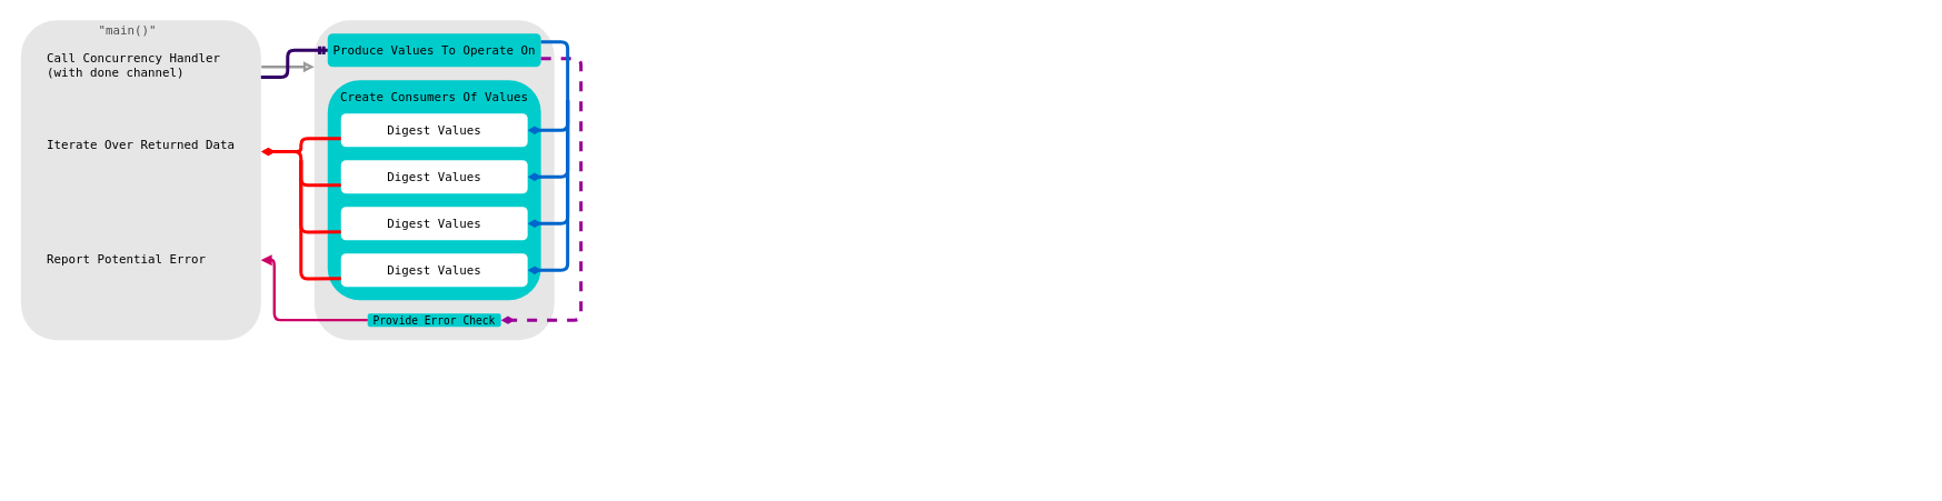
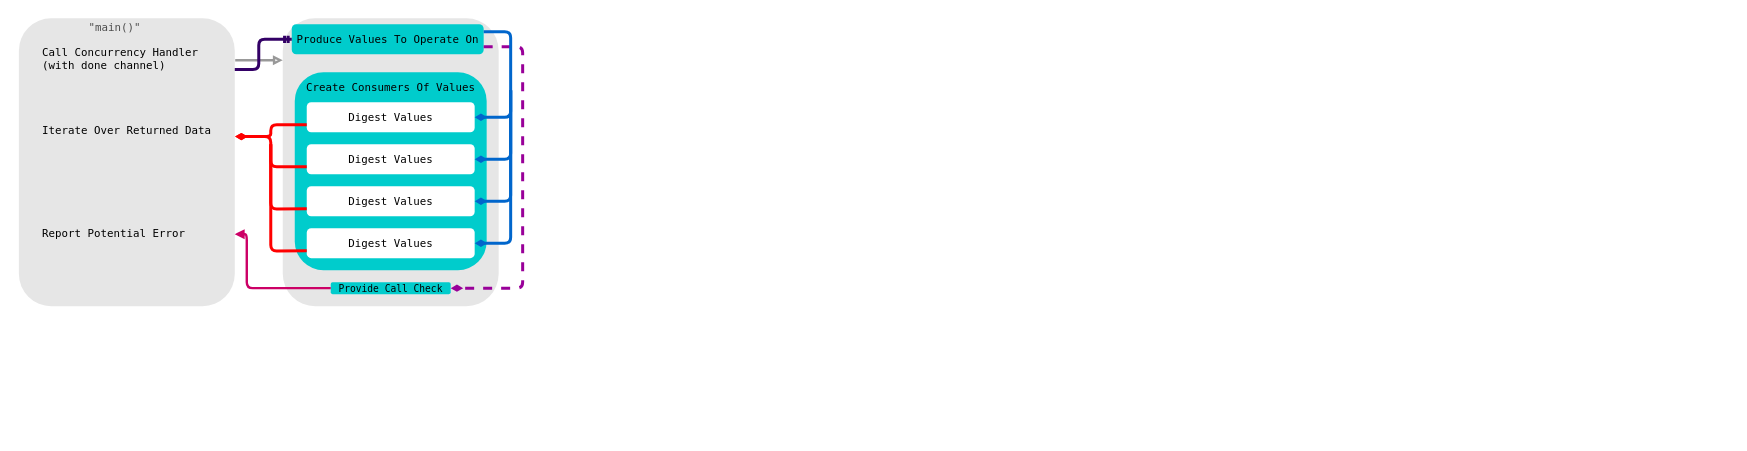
  <mxCell id="0" style=";html=1;" />
  <mxCell id="1" style=";html=1;" parent="0" />
  <mxCell id="2" value="" style="rounded=0;whiteSpace=wrap;html=1;fillColor=#FFFFFF;opacity=0;" vertex="1" parent="1"><mxGeometry x="20" y="20" width="860" height="500" as="geometry" /></mxCell>
  <mxCell id="3" value="&lt;div style=&quot;text-align: left ; font-size: 18px&quot;&gt;&lt;br&gt;&lt;/div&gt;" style="rounded=1;whiteSpace=wrap;html=1;labelBackgroundColor=none;fillColor=#E6E6E6;strokeColor=none;glass=0;shadow=0;strokeWidth=3;perimeterSpacing=0;comic=0;gradientColor=none;gradientDirection=north;fontFamily=Lucida Console, Monaco, monospace;" vertex="1" parent="1"><mxGeometry x="470" y="30" width="360" height="480" as="geometry" /></mxCell>
- <mxCell id="4" value="&lt;div style=&quot;text-align: left&quot;&gt;Produce Values To Operate On&lt;/div&gt;" style="rounded=1;fillColor=#00CCCC;strokeColor=none;shadow=0;gradientColor=none;fontStyle=0;html=1;fontFamily=Lucida Console, Monaco, monospace;fontSize=18;strokeWidth=2;whiteSpace=wrap;gradientDirection=south;align=center;" vertex="1" parent="1"><mxGeometry x="490" y="50" width="320" height="50" as="geometry" /></mxCell>
+ <mxCell id="4" value="&lt;div style=&quot;text-align: left&quot;&gt;Produce Values To Operate On&lt;/div&gt;" style="rounded=1;fillColor=#00CCCC;strokeColor=none;shadow=0;gradientColor=none;fontStyle=0;html=1;fontFamily=Lucida Console, Monaco, monospace;fontSize=18;strokeWidth=2;whiteSpace=wrap;gradientDirection=south;align=center;" vertex="1" parent="1"><mxGeometry x="485" y="40" width="320" height="50" as="geometry" /></mxCell>
  <mxCell id="5" value="&lt;div style=&quot;text-align: left&quot;&gt;&lt;span&gt;Call Concurrency Handler&lt;/span&gt;&lt;br&gt;&lt;/div&gt;&lt;div style=&quot;text-align: left&quot;&gt;&lt;div style=&quot;text-align: left&quot;&gt;(with done channel)&lt;/div&gt;&lt;div style=&quot;text-align: left&quot;&gt;&lt;br&gt;&lt;/div&gt;&lt;div style=&quot;text-align: left&quot;&gt;&lt;br&gt;&lt;/div&gt;&lt;div style=&quot;text-align: left&quot;&gt;&lt;br&gt;&lt;/div&gt;&lt;div style=&quot;text-align: left&quot;&gt;&lt;span&gt;&lt;br&gt;&lt;/span&gt;&lt;/div&gt;&lt;div style=&quot;text-align: left&quot;&gt;&lt;span&gt;Iterate Over Returned Data&lt;/span&gt;&lt;br&gt;&lt;/div&gt;&lt;div&gt;&lt;div style=&quot;text-align: left&quot;&gt;&lt;br&gt;&lt;/div&gt;&lt;div style=&quot;text-align: left&quot;&gt;&lt;br&gt;&lt;/div&gt;&lt;div style=&quot;text-align: left&quot;&gt;&lt;br&gt;&lt;/div&gt;&lt;div style=&quot;text-align: left&quot;&gt;&lt;span&gt;&lt;br&gt;&lt;/span&gt;&lt;/div&gt;&lt;div style=&quot;text-align: left&quot;&gt;&lt;span&gt;&lt;br&gt;&lt;/span&gt;&lt;/div&gt;&lt;div style=&quot;text-align: left&quot;&gt;&lt;br&gt;&lt;/div&gt;&lt;/div&gt;&lt;div style=&quot;text-align: left&quot;&gt;&lt;br&gt;&lt;/div&gt;&lt;div style=&quot;text-align: left&quot;&gt;Report Potential Error&lt;/div&gt;&lt;div style=&quot;text-align: left&quot;&gt;&lt;span&gt;&lt;br&gt;&lt;/span&gt;&lt;/div&gt;&lt;div style=&quot;text-align: left&quot;&gt;&lt;span&gt;&lt;br&gt;&lt;/span&gt;&lt;/div&gt;&lt;div style=&quot;text-align: left&quot;&gt;&lt;br&gt;&lt;/div&gt;&lt;/div&gt;" style="rounded=1;fillColor=#E6E6E6;strokeColor=none;shadow=0;gradientColor=none;fontStyle=0;html=1;fontFamily=Lucida Console, Monaco, monospace;fontSize=18;strokeWidth=4;align=center;whiteSpace=wrap;gradientDirection=west;" vertex="1" parent="1"><mxGeometry x="30" y="30" width="360" height="480" as="geometry" /></mxCell>
  <mxCell id="6" value="&lt;div style=&quot;text-align: left&quot;&gt;Create Consumers Of Values&lt;/div&gt;&lt;div style=&quot;text-align: left&quot;&gt;&lt;br&gt;&lt;/div&gt;&lt;div style=&quot;text-align: left&quot;&gt;&lt;br&gt;&lt;/div&gt;&lt;div style=&quot;text-align: left&quot;&gt;&lt;br&gt;&lt;/div&gt;&lt;div style=&quot;text-align: left&quot;&gt;&lt;br&gt;&lt;/div&gt;&lt;div style=&quot;text-align: left&quot;&gt;&lt;br&gt;&lt;/div&gt;&lt;div style=&quot;text-align: left&quot;&gt;&lt;br&gt;&lt;/div&gt;&lt;div style=&quot;text-align: left&quot;&gt;&lt;br&gt;&lt;/div&gt;&lt;div style=&quot;text-align: left&quot;&gt;&lt;br&gt;&lt;/div&gt;&lt;div style=&quot;text-align: left&quot;&gt;&lt;br&gt;&lt;/div&gt;&lt;div style=&quot;text-align: left&quot;&gt;&lt;br&gt;&lt;/div&gt;&lt;div style=&quot;text-align: left&quot;&gt;&lt;br&gt;&lt;/div&gt;&lt;div style=&quot;text-align: left&quot;&gt;&lt;br&gt;&lt;/div&gt;&lt;div style=&quot;text-align: left&quot;&gt;&lt;br&gt;&lt;/div&gt;" style="rounded=1;fillColor=#00CCCC;strokeColor=none;shadow=0;gradientColor=none;fontStyle=0;html=1;fontFamily=Lucida Console, Monaco, monospace;fontSize=18;strokeWidth=2;whiteSpace=wrap;gradientDirection=south;align=center;" vertex="1" parent="1"><mxGeometry x="490" y="120" width="320" height="330" as="geometry" /></mxCell>
  <mxCell id="7" value="&lt;div style=&quot;text-align: left&quot;&gt;Digest Values&lt;/div&gt;" style="rounded=1;fillColor=#FFFFFF;strokeColor=none;shadow=0;gradientColor=none;fontStyle=0;html=1;fontFamily=Lucida Console, Monaco, monospace;fontSize=18;strokeWidth=2;whiteSpace=wrap;" vertex="1" parent="1"><mxGeometry x="510" y="170" width="280" height="50" as="geometry" /></mxCell>
  <mxCell id="8" value="&lt;div style=&quot;text-align: left&quot;&gt;Digest Values&lt;br&gt;&lt;/div&gt;" style="rounded=1;fillColor=#FFFFFF;strokeColor=none;shadow=0;gradientColor=none;fontStyle=0;html=1;fontFamily=Lucida Console, Monaco, monospace;fontSize=18;strokeWidth=2;whiteSpace=wrap;" vertex="1" parent="1"><mxGeometry x="510" y="240" width="280" height="50" as="geometry" /></mxCell>
  <mxCell id="9" value="&lt;div style=&quot;text-align: left&quot;&gt;Digest Values&lt;br&gt;&lt;/div&gt;" style="rounded=1;fillColor=#FFFFFF;strokeColor=none;shadow=0;gradientColor=none;fontStyle=0;html=1;fontFamily=Lucida Console, Monaco, monospace;fontSize=18;strokeWidth=2;whiteSpace=wrap;" vertex="1" parent="1"><mxGeometry x="510" y="310" width="280" height="50" as="geometry" /></mxCell>
  <mxCell id="10" value="&lt;div style=&quot;text-align: left&quot;&gt;Digest Values&lt;br&gt;&lt;/div&gt;" style="rounded=1;fillColor=#FFFFFF;strokeColor=none;shadow=0;gradientColor=none;fontStyle=0;html=1;fontFamily=Lucida Console, Monaco, monospace;fontSize=18;strokeWidth=2;whiteSpace=wrap;" vertex="1" parent="1"><mxGeometry x="510" y="380" width="280" height="50" as="geometry" /></mxCell>
  <mxCell id="11" value="" style="edgeStyle=elbowEdgeStyle;elbow=vertical;strokeWidth=4;endArrow=block;endFill=0;fontStyle=0;html=1;fontFamily=Lucida Console, Monaco, monospace;fontSize=18;strokeColor=#999999;startArrow=none;startFill=0;exitX=1.002;exitY=0.146;exitPerimeter=0;" edge="1" parent="1" source="5" target="3"><mxGeometry x="140" y="20" width="100" height="100" as="geometry"><mxPoint x="391" y="100" as="sourcePoint" /><mxPoint x="430" y="140" as="targetPoint" /><Array as="points"><mxPoint x="410" y="100" /><mxPoint x="400" y="100" /><mxPoint x="430" y="90" /><mxPoint x="400" y="80" /><mxPoint x="380" y="120" /><mxPoint x="390" y="90" /></Array></mxGeometry></mxCell>
  <mxCell id="12" value="&lt;div style=&quot;text-align: left&quot;&gt;&lt;span&gt;&quot;main()&quot;&lt;/span&gt;&lt;/div&gt;" style="rounded=1;fillColor=none;strokeColor=none;shadow=0;gradientColor=none;fontStyle=0;html=1;fontFamily=Lucida Console, Monaco, monospace;fontSize=18;strokeWidth=4;align=center;whiteSpace=wrap;gradientDirection=west;fontColor=#4D4D4D;" vertex="1" parent="1"><mxGeometry x="30" y="30" width="320" height="30" as="geometry" /></mxCell>
- <mxCell id="13" value="&lt;div style=&quot;text-align: left&quot;&gt;&lt;font style=&quot;font-size: 16px&quot;&gt;Provide Error Check&lt;/font&gt;&lt;/div&gt;" style="rounded=1;fillColor=#00CCCC;strokeColor=none;shadow=0;gradientColor=none;fontStyle=0;html=1;fontFamily=Lucida Console, Monaco, monospace;fontSize=18;strokeWidth=2;whiteSpace=wrap;gradientDirection=south;align=center;" vertex="1" parent="1"><mxGeometry x="550" y="470" width="200" height="20" as="geometry" /></mxCell>
+ <mxCell id="13" value="&lt;div style=&quot;text-align: left&quot;&gt;&lt;font style=&quot;font-size: 16px&quot;&gt;Provide Call Check&lt;/font&gt;&lt;/div&gt;" style="rounded=1;fillColor=#00CCCC;strokeColor=none;shadow=0;gradientColor=none;fontStyle=0;html=1;fontFamily=Lucida Console, Monaco, monospace;fontSize=18;strokeWidth=2;whiteSpace=wrap;gradientDirection=south;align=center;" vertex="1" parent="1"><mxGeometry x="550" y="470" width="200" height="20" as="geometry" /></mxCell>
  <mxCell id="14" value="" style="edgeStyle=elbowEdgeStyle;strokeWidth=5;endArrow=ERmandOne;endFill=0;fontStyle=0;html=1;fontFamily=Lucida Console, Monaco, monospace;fontSize=18;strokeColor=#330066;startArrow=none;startFill=0;entryX=0;entryY=0.5;exitX=1;exitY=0.178;exitPerimeter=0;" edge="1" parent="1" source="5" target="4"><mxGeometry x="140" y="-10.5" width="100" height="100" as="geometry"><mxPoint x="390" y="49.5" as="sourcePoint" /><mxPoint x="470" y="49.5" as="targetPoint" /><Array as="points"><mxPoint x="430" y="90" /><mxPoint x="430" y="110" /></Array></mxGeometry></mxCell>
  <mxCell id="15" value="" style="edgeStyle=elbowEdgeStyle;strokeWidth=4;endArrow=block;endFill=1;fontStyle=0;html=1;fontFamily=Lucida Console, Monaco, monospace;fontSize=18;strokeColor=#CC0066;startArrow=none;startFill=0;entryX=1;entryY=0.75;exitX=0;exitY=0.5;" edge="1" parent="1" source="13" target="5"><mxGeometry x="2599" y="171.5" width="100" height="100" as="geometry"><mxPoint x="920" y="62.5" as="sourcePoint" /><mxPoint x="1020" y="377.5" as="targetPoint" /><Array as="points"><mxPoint x="410" y="440" /><mxPoint x="910" y="242.5" /><mxPoint x="2889" y="292" /></Array></mxGeometry></mxCell>
  <mxCell id="16" value="" style="edgeStyle=elbowEdgeStyle;strokeWidth=5;endArrow=diamondThin;endFill=1;fontStyle=0;html=1;fontFamily=Lucida Console, Monaco, monospace;fontSize=18;strokeColor=#990099;startArrow=none;startFill=0;entryX=1;entryY=0.5;exitX=1;exitY=0.75;dashed=1;" edge="1" parent="1" source="4" target="13"><mxGeometry x="1378.5" y="-58" width="100" height="100" as="geometry"><mxPoint x="859.833" y="52.333" as="sourcePoint" /><mxPoint x="979.833" y="119.833" as="targetPoint" /><Array as="points"><mxPoint x="870" y="290" /><mxPoint x="1668.5" y="62.5" /></Array></mxGeometry></mxCell>
  <mxCell id="17" value="" style="edgeStyle=elbowEdgeStyle;strokeWidth=5;endArrow=diamondThin;endFill=1;fontStyle=0;html=1;fontFamily=Lucida Console, Monaco, monospace;fontSize=18;elbow=vertical;strokeColor=#0066CC;entryX=1;entryY=0.5;shadow=0;comic=0;exitX=1;exitY=0.25;" edge="1" parent="1" source="4" target="7"><mxGeometry x="-330" y="-270" width="100" height="100" as="geometry"><mxPoint x="830" y="150" as="sourcePoint" /><mxPoint x="770" y="320" as="targetPoint" /><Array as="points"><mxPoint x="850" y="140" /><mxPoint x="780" y="300" /></Array></mxGeometry></mxCell>
  <mxCell id="18" value="" style="edgeStyle=elbowEdgeStyle;strokeWidth=5;endArrow=diamondThin;endFill=1;fontStyle=0;html=1;fontFamily=Lucida Console, Monaco, monospace;fontSize=18;elbow=vertical;strokeColor=#0066CC;entryX=1;entryY=0.5;" edge="1" parent="1" target="8"><mxGeometry x="-330" y="-150" width="100" height="100" as="geometry"><mxPoint x="850" y="150" as="sourcePoint" /><mxPoint x="770" y="440" as="targetPoint" /><Array as="points"><mxPoint x="830" y="265" /><mxPoint x="770" y="390" /><mxPoint x="850" y="420" /></Array></mxGeometry></mxCell>
  <mxCell id="19" value="" style="edgeStyle=elbowEdgeStyle;strokeWidth=5;endArrow=diamondThin;endFill=1;fontStyle=0;html=1;fontFamily=Lucida Console, Monaco, monospace;fontSize=18;elbow=vertical;strokeColor=#0066CC;entryX=1;entryY=0.5;" edge="1" parent="1" target="9"><mxGeometry x="-330" y="-30" width="100" height="100" as="geometry"><mxPoint x="850" y="150" as="sourcePoint" /><mxPoint x="770" y="560" as="targetPoint" /><Array as="points"><mxPoint x="820" y="335" /></Array></mxGeometry></mxCell>
  <mxCell id="20" value="" style="edgeStyle=elbowEdgeStyle;strokeWidth=5;endArrow=diamondThin;endFill=1;fontStyle=0;html=1;fontFamily=Lucida Console, Monaco, monospace;fontSize=18;elbow=vertical;strokeColor=#0066CC;entryX=1;entryY=0.5;" edge="1" parent="1" target="10"><mxGeometry x="-330" y="90" width="100" height="100" as="geometry"><mxPoint x="850" y="150" as="sourcePoint" /><mxPoint x="770" y="680" as="targetPoint" /><Array as="points"><mxPoint x="820" y="405" /><mxPoint x="850" y="660" /></Array></mxGeometry></mxCell>
  <mxCell id="21" value="" style="edgeStyle=elbowEdgeStyle;strokeWidth=5;endArrow=none;endFill=0;fontStyle=0;html=1;fontFamily=Lucida Console, Monaco, monospace;fontSize=18;elbow=vertical;strokeColor=#FF0000;exitX=0;exitY=0.75;" edge="1" parent="1" source="9"><mxGeometry x="-710" y="410" width="100" height="100" as="geometry"><mxPoint x="670" y="590" as="sourcePoint" /><mxPoint x="450" y="240" as="targetPoint" /><Array as="points"><mxPoint x="480" y="348" /><mxPoint x="480" y="348" /><mxPoint x="390" y="610" /></Array></mxGeometry></mxCell>
  <mxCell id="22" value="" style="edgeStyle=elbowEdgeStyle;strokeWidth=5;endArrow=diamondThin;endFill=1;fontStyle=0;html=1;fontFamily=Lucida Console, Monaco, monospace;fontSize=18;strokeColor=#FF0000;entryX=1.001;entryY=0.411;entryPerimeter=0;exitX=0;exitY=0.75;" edge="1" parent="1" source="7" target="5"><mxGeometry x="-750" y="370" width="100" height="100" as="geometry"><mxPoint x="450" y="210" as="sourcePoint" /><mxPoint x="390" y="220" as="targetPoint" /><Array as="points"><mxPoint x="450" y="224" /><mxPoint x="370" y="223" /><mxPoint x="390" y="220" /><mxPoint x="350" y="420" /></Array></mxGeometry></mxCell>
  <mxCell id="23" value="" style="edgeStyle=elbowEdgeStyle;strokeWidth=5;endArrow=none;endFill=0;fontStyle=0;html=1;fontFamily=Lucida Console, Monaco, monospace;fontSize=18;elbow=vertical;strokeColor=#FF0000;exitX=0;exitY=0.75;" edge="1" parent="1" source="10"><mxGeometry x="-710" y="510" width="100" height="100" as="geometry"><mxPoint x="670" y="720" as="sourcePoint" /><mxPoint x="450" y="240" as="targetPoint" /><Array as="points"><mxPoint x="480" y="418" /><mxPoint x="490" y="630" /><mxPoint x="450" y="730" /><mxPoint x="390" y="710" /></Array></mxGeometry></mxCell>
  <mxCell id="24" value="" style="edgeStyle=elbowEdgeStyle;strokeWidth=5;endArrow=diamondThin;endFill=1;fontStyle=0;html=1;fontFamily=Lucida Console, Monaco, monospace;fontSize=18;strokeColor=#FF0000;exitX=0;exitY=0.75;entryX=1.002;entryY=0.411;entryPerimeter=0;" edge="1" parent="1" source="8" target="5"><mxGeometry x="-750" y="370" width="100" height="100" as="geometry"><mxPoint x="450" y="250" as="sourcePoint" /><mxPoint x="420" y="210" as="targetPoint" /><Array as="points"><mxPoint x="450" y="220" /><mxPoint x="370" y="223" /><mxPoint x="390" y="220" /><mxPoint x="350" y="420" /></Array></mxGeometry></mxCell>
